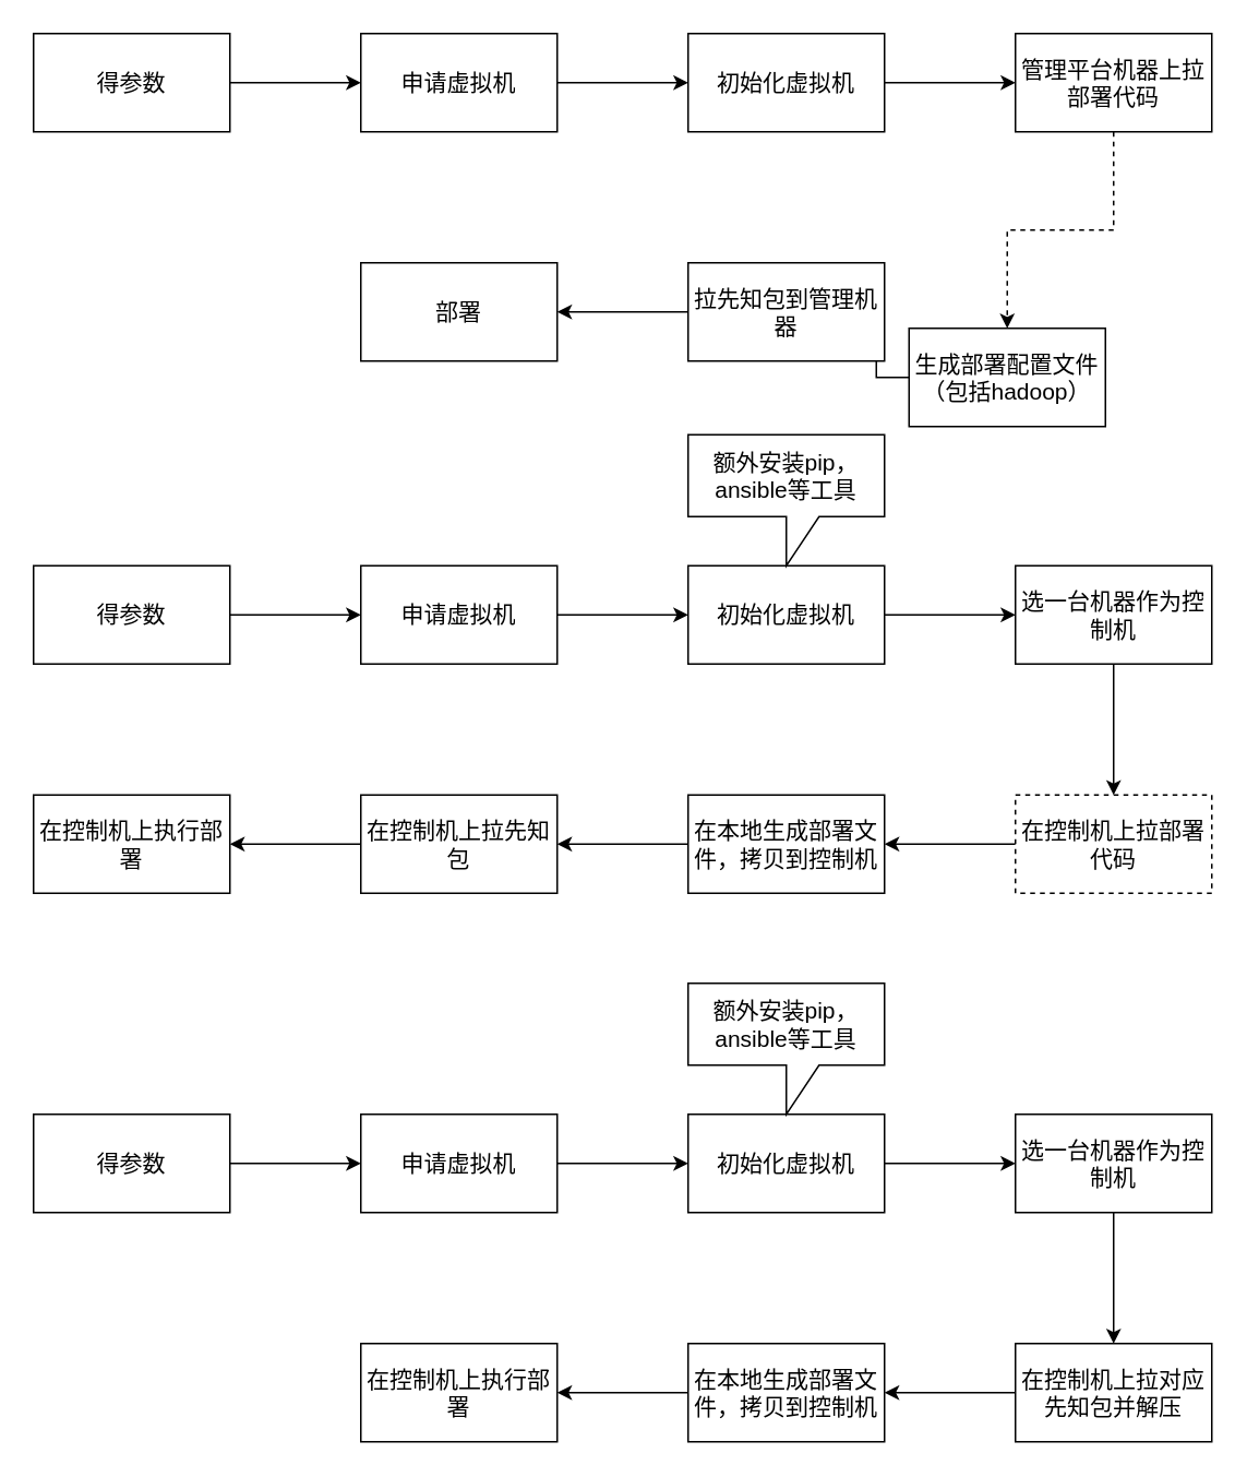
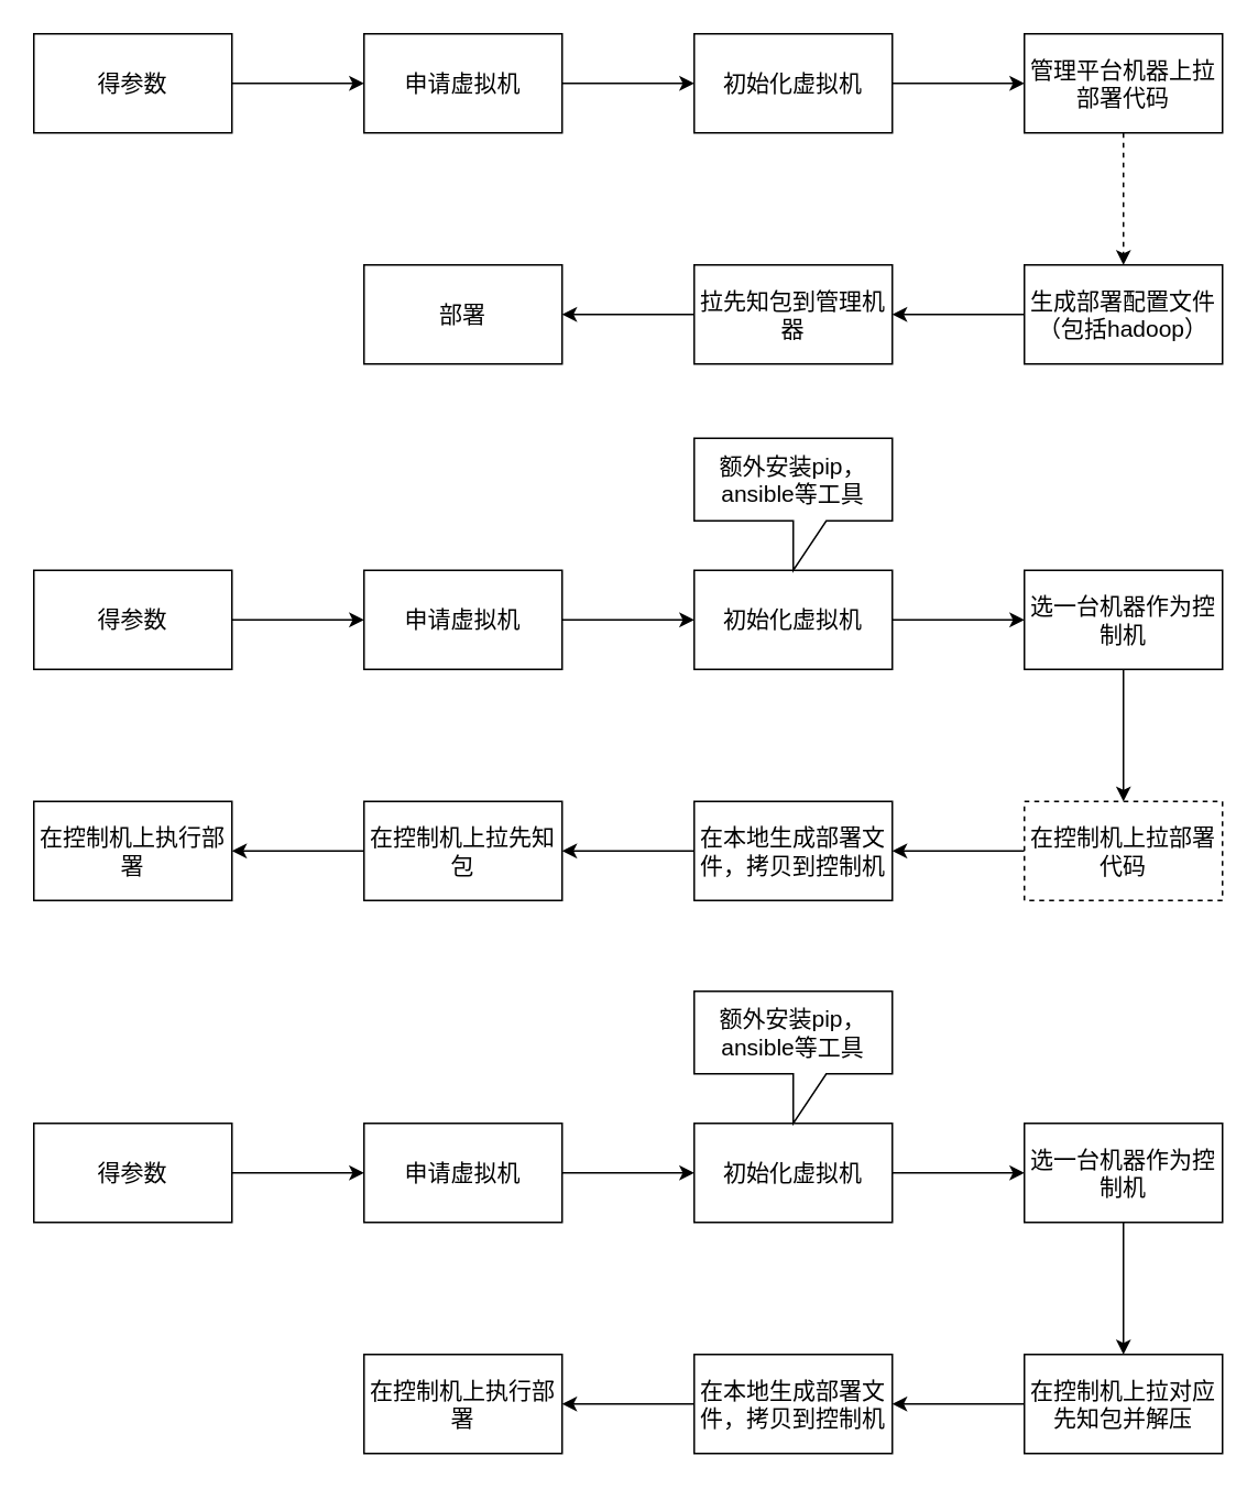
  <mxCell id="0" />
  <mxCell id="1" parent="0" />
  <mxCell id="2" value="" style="edgeStyle=orthogonalEdgeStyle;rounded=0;orthogonalLoop=1;jettySize=auto;html=1;strokeWidth=1;fontSize=14;" edge="1" parent="1" source="3" target="5"><mxGeometry relative="1" as="geometry" /></mxCell>
  <mxCell id="3" value="得参数" style="rounded=0;whiteSpace=wrap;html=1;strokeWidth=1;fontSize=14;" vertex="1" parent="1"><mxGeometry x="20" y="20" width="120" height="60" as="geometry" /></mxCell>
  <mxCell id="4" value="" style="edgeStyle=orthogonalEdgeStyle;rounded=0;orthogonalLoop=1;jettySize=auto;html=1;strokeWidth=1;fontSize=14;" edge="1" parent="1" source="5" target="7"><mxGeometry relative="1" as="geometry" /></mxCell>
  <mxCell id="5" value="申请虚拟机" style="rounded=0;whiteSpace=wrap;html=1;strokeWidth=1;fontSize=14;" vertex="1" parent="1"><mxGeometry x="220" y="20" width="120" height="60" as="geometry" /></mxCell>
  <mxCell id="6" value="" style="edgeStyle=orthogonalEdgeStyle;rounded=0;orthogonalLoop=1;jettySize=auto;html=1;strokeWidth=1;fontSize=14;" edge="1" parent="1" source="7" target="9"><mxGeometry relative="1" as="geometry" /></mxCell>
  <mxCell id="7" value="初始化虚拟机" style="rounded=0;whiteSpace=wrap;html=1;strokeWidth=1;fontSize=14;" vertex="1" parent="1"><mxGeometry x="420" y="20" width="120" height="60" as="geometry" /></mxCell>
  <mxCell id="8" value="" style="edgeStyle=orthogonalEdgeStyle;rounded=0;orthogonalLoop=1;jettySize=auto;html=1;strokeWidth=1;fontSize=14;dashed=1;" edge="1" parent="1" source="9" target="11"><mxGeometry relative="1" as="geometry" /></mxCell>
  <mxCell id="9" value="管理平台机器上拉部署代码" style="rounded=0;whiteSpace=wrap;html=1;strokeWidth=1;fontSize=14;" vertex="1" parent="1"><mxGeometry x="620" y="20" width="120" height="60" as="geometry" /></mxCell>
  <mxCell id="10" value="" style="edgeStyle=orthogonalEdgeStyle;rounded=0;orthogonalLoop=1;jettySize=auto;html=1;strokeWidth=1;fontSize=14;" edge="1" parent="1" source="11" target="13"><mxGeometry relative="1" as="geometry" /></mxCell>
- <mxCell id="11" value="生成部署配置文件（包括hadoop）" style="rounded=0;whiteSpace=wrap;html=1;strokeWidth=1;fontSize=14;" vertex="1" parent="1"><mxGeometry x="555" y="200" width="120" height="60" as="geometry" /></mxCell>
+ <mxCell id="11" value="生成部署配置文件（包括hadoop）" style="rounded=0;whiteSpace=wrap;html=1;strokeWidth=1;fontSize=14;" vertex="1" parent="1"><mxGeometry x="620" y="160" width="120" height="60" as="geometry" /></mxCell>
  <mxCell id="12" value="" style="edgeStyle=orthogonalEdgeStyle;rounded=0;orthogonalLoop=1;jettySize=auto;html=1;strokeWidth=1;fontSize=14;" edge="1" parent="1" source="13" target="14"><mxGeometry relative="1" as="geometry" /></mxCell>
  <mxCell id="13" value="拉先知包到管理机器" style="rounded=0;whiteSpace=wrap;html=1;strokeWidth=1;fontSize=14;" vertex="1" parent="1"><mxGeometry x="420" y="160" width="120" height="60" as="geometry" /></mxCell>
  <mxCell id="14" value="部署" style="rounded=0;whiteSpace=wrap;html=1;strokeWidth=1;fontSize=14;" vertex="1" parent="1"><mxGeometry x="220" y="160" width="120" height="60" as="geometry" /></mxCell>
  <mxCell id="15" value="" style="edgeStyle=orthogonalEdgeStyle;rounded=0;orthogonalLoop=1;jettySize=auto;html=1;strokeWidth=1;fontSize=14;" edge="1" parent="1" source="16" target="18"><mxGeometry relative="1" as="geometry" /></mxCell>
  <mxCell id="16" value="得参数" style="rounded=0;whiteSpace=wrap;html=1;strokeWidth=1;fontSize=14;" vertex="1" parent="1"><mxGeometry x="20" y="345" width="120" height="60" as="geometry" /></mxCell>
  <mxCell id="17" value="" style="edgeStyle=orthogonalEdgeStyle;rounded=0;orthogonalLoop=1;jettySize=auto;html=1;strokeWidth=1;fontSize=14;" edge="1" parent="1" source="18" target="20"><mxGeometry relative="1" as="geometry" /></mxCell>
  <mxCell id="18" value="申请虚拟机" style="rounded=0;whiteSpace=wrap;html=1;strokeWidth=1;fontSize=14;" vertex="1" parent="1"><mxGeometry x="220" y="345" width="120" height="60" as="geometry" /></mxCell>
  <mxCell id="19" value="" style="edgeStyle=orthogonalEdgeStyle;rounded=0;orthogonalLoop=1;jettySize=auto;html=1;strokeWidth=1;fontSize=14;" edge="1" parent="1" source="20" target="22"><mxGeometry relative="1" as="geometry" /></mxCell>
  <mxCell id="20" value="初始化虚拟机" style="rounded=0;whiteSpace=wrap;html=1;strokeWidth=1;fontSize=14;" vertex="1" parent="1"><mxGeometry x="420" y="345" width="120" height="60" as="geometry" /></mxCell>
  <mxCell id="21" value="" style="edgeStyle=orthogonalEdgeStyle;rounded=0;orthogonalLoop=1;jettySize=auto;html=1;strokeWidth=1;fontSize=14;" edge="1" parent="1" source="22" target="24"><mxGeometry relative="1" as="geometry" /></mxCell>
  <mxCell id="22" value="选一台机器作为控制机" style="rounded=0;whiteSpace=wrap;html=1;strokeWidth=1;fontSize=14;" vertex="1" parent="1"><mxGeometry x="620" y="345" width="120" height="60" as="geometry" /></mxCell>
  <mxCell id="23" value="" style="edgeStyle=orthogonalEdgeStyle;rounded=0;orthogonalLoop=1;jettySize=auto;html=1;strokeWidth=1;fontSize=14;" edge="1" parent="1" source="24" target="26"><mxGeometry relative="1" as="geometry" /></mxCell>
  <mxCell id="24" value="在控制机上拉部署代码" style="rounded=0;whiteSpace=wrap;html=1;strokeWidth=1;fontSize=14;dashed=1;" vertex="1" parent="1"><mxGeometry x="620" y="485" width="120" height="60" as="geometry" /></mxCell>
  <mxCell id="25" value="" style="edgeStyle=orthogonalEdgeStyle;rounded=0;orthogonalLoop=1;jettySize=auto;html=1;strokeWidth=1;fontSize=14;" edge="1" parent="1" source="26" target="28"><mxGeometry relative="1" as="geometry" /></mxCell>
  <mxCell id="26" value="在本地生成部署文件，拷贝到控制机" style="rounded=0;whiteSpace=wrap;html=1;strokeWidth=1;fontSize=14;" vertex="1" parent="1"><mxGeometry x="420" y="485" width="120" height="60" as="geometry" /></mxCell>
  <mxCell id="27" value="" style="edgeStyle=orthogonalEdgeStyle;rounded=0;orthogonalLoop=1;jettySize=auto;html=1;strokeWidth=1;fontSize=14;" edge="1" parent="1" source="28" target="29"><mxGeometry relative="1" as="geometry" /></mxCell>
  <mxCell id="28" value="在控制机上拉先知包" style="rounded=0;whiteSpace=wrap;html=1;strokeWidth=1;fontSize=14;" vertex="1" parent="1"><mxGeometry x="220" y="485" width="120" height="60" as="geometry" /></mxCell>
  <mxCell id="29" value="在控制机上执行部署" style="rounded=0;whiteSpace=wrap;html=1;strokeWidth=1;fontSize=14;" vertex="1" parent="1"><mxGeometry x="20" y="485" width="120" height="60" as="geometry" /></mxCell>
  <mxCell id="30" value="额外安装pip，ansible等工具" style="shape=callout;whiteSpace=wrap;html=1;perimeter=calloutPerimeter;strokeWidth=1;fontSize=14;" vertex="1" parent="1"><mxGeometry x="420" y="265" width="120" height="80" as="geometry" /></mxCell>
  <mxCell id="31" value="" style="edgeStyle=orthogonalEdgeStyle;rounded=0;orthogonalLoop=1;jettySize=auto;html=1;strokeWidth=1;fontSize=14;" edge="1" parent="1" source="32" target="34"><mxGeometry relative="1" as="geometry" /></mxCell>
  <mxCell id="32" value="得参数" style="rounded=0;whiteSpace=wrap;html=1;strokeWidth=1;fontSize=14;" vertex="1" parent="1"><mxGeometry x="20" y="680" width="120" height="60" as="geometry" /></mxCell>
  <mxCell id="33" value="" style="edgeStyle=orthogonalEdgeStyle;rounded=0;orthogonalLoop=1;jettySize=auto;html=1;strokeWidth=1;fontSize=14;" edge="1" parent="1" source="34" target="36"><mxGeometry relative="1" as="geometry" /></mxCell>
  <mxCell id="34" value="申请虚拟机" style="rounded=0;whiteSpace=wrap;html=1;strokeWidth=1;fontSize=14;" vertex="1" parent="1"><mxGeometry x="220" y="680" width="120" height="60" as="geometry" /></mxCell>
  <mxCell id="35" value="" style="edgeStyle=orthogonalEdgeStyle;rounded=0;orthogonalLoop=1;jettySize=auto;html=1;strokeWidth=1;fontSize=14;" edge="1" parent="1" source="36" target="38"><mxGeometry relative="1" as="geometry" /></mxCell>
  <mxCell id="36" value="初始化虚拟机" style="rounded=0;whiteSpace=wrap;html=1;strokeWidth=1;fontSize=14;" vertex="1" parent="1"><mxGeometry x="420" y="680" width="120" height="60" as="geometry" /></mxCell>
  <mxCell id="37" value="" style="edgeStyle=orthogonalEdgeStyle;rounded=0;orthogonalLoop=1;jettySize=auto;html=1;strokeWidth=1;fontSize=14;" edge="1" parent="1" source="38" target="40"><mxGeometry relative="1" as="geometry" /></mxCell>
  <mxCell id="38" value="选一台机器作为控制机" style="rounded=0;whiteSpace=wrap;html=1;strokeWidth=1;fontSize=14;" vertex="1" parent="1"><mxGeometry x="620" y="680" width="120" height="60" as="geometry" /></mxCell>
  <mxCell id="39" value="" style="edgeStyle=orthogonalEdgeStyle;rounded=0;orthogonalLoop=1;jettySize=auto;html=1;strokeWidth=1;fontSize=14;" edge="1" parent="1" source="40" target="42"><mxGeometry relative="1" as="geometry" /></mxCell>
  <mxCell id="40" value="在控制机上拉对应先知包并解压" style="rounded=0;whiteSpace=wrap;html=1;strokeWidth=1;fontSize=14;" vertex="1" parent="1"><mxGeometry x="620" y="820" width="120" height="60" as="geometry" /></mxCell>
  <mxCell id="41" value="" style="edgeStyle=orthogonalEdgeStyle;rounded=0;orthogonalLoop=1;jettySize=auto;html=1;strokeWidth=1;fontSize=14;" edge="1" parent="1" source="42" target="43"><mxGeometry relative="1" as="geometry" /></mxCell>
  <mxCell id="42" value="&lt;span style=&quot;white-space: normal&quot;&gt;在本地生成部署文件，拷贝到控制机&lt;/span&gt;" style="rounded=0;whiteSpace=wrap;html=1;strokeWidth=1;fontSize=14;" vertex="1" parent="1"><mxGeometry x="420" y="820" width="120" height="60" as="geometry" /></mxCell>
  <mxCell id="43" value="在控制机上执行部署" style="rounded=0;whiteSpace=wrap;html=1;strokeWidth=1;fontSize=14;" vertex="1" parent="1"><mxGeometry x="220" y="820" width="120" height="60" as="geometry" /></mxCell>
  <mxCell id="44" value="额外安装pip，ansible等工具" style="shape=callout;whiteSpace=wrap;html=1;perimeter=calloutPerimeter;strokeWidth=1;fontSize=14;" vertex="1" parent="1"><mxGeometry x="420" y="600" width="120" height="80" as="geometry" /></mxCell>
